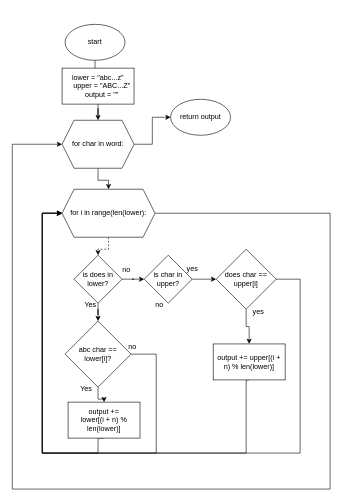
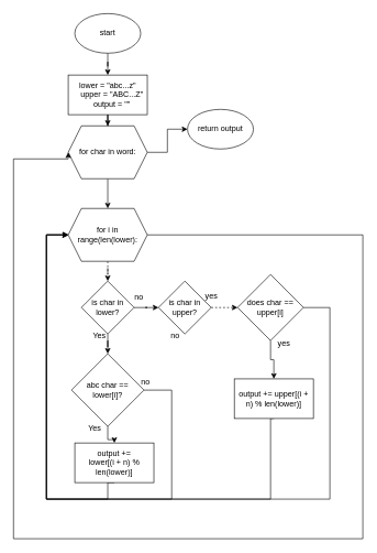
  <mxCell id="0" />
  <mxCell id="1" parent="0" />
  <mxCell id="2" style="edgeStyle=orthogonalEdgeStyle;rounded=0;orthogonalLoop=1;jettySize=auto;html=1;exitX=0.5;exitY=1;exitDx=0;exitDy=0;entryX=0;entryY=0.5;entryDx=0;entryDy=0;" parent="1" edge="1"><mxGeometry relative="1" as="geometry"><mxPoint x="100" y="575" as="targetPoint" /><Array as="points"><mxPoint x="160" y="735" /><mxPoint x="50" y="735" /><mxPoint x="50" y="575" /></Array></mxGeometry></mxCell>
  <mxCell id="3" value="" style="edgeStyle=orthogonalEdgeStyle;rounded=0;orthogonalLoop=1;jettySize=auto;html=1;" parent="1" source="4" target="6" edge="1"><mxGeometry relative="1" as="geometry" /></mxCell>
- <mxCell id="4" value="start" style="ellipse;whiteSpace=wrap;html=1;" parent="1" vertex="1"><mxGeometry x="108" y="40" width="100" height="60" as="geometry" /></mxCell>
+ <mxCell id="4" value="start" style="ellipse;whiteSpace=wrap;html=1;" parent="1" vertex="1"><mxGeometry x="113" y="20" width="100" height="60" as="geometry" /></mxCell>
  <mxCell id="5" value="" style="edgeStyle=orthogonalEdgeStyle;rounded=0;orthogonalLoop=1;jettySize=auto;html=1;" parent="1" source="6" target="9" edge="1"><mxGeometry relative="1" as="geometry" /></mxCell>
  <mxCell id="6" value="&lt;div&gt;lower = &quot;abc...z&quot;&lt;/div&gt;&lt;div&gt;&amp;nbsp; &amp;nbsp; upper = &quot;ABC...Z&quot;&lt;/div&gt;&lt;div&gt;&amp;nbsp; &amp;nbsp; output = &quot;&quot;&lt;/div&gt;" style="rounded=0;whiteSpace=wrap;html=1;" parent="1" vertex="1"><mxGeometry x="103" y="113" width="120" height="60" as="geometry" /></mxCell>
  <mxCell id="7" value="" style="edgeStyle=orthogonalEdgeStyle;rounded=0;orthogonalLoop=1;jettySize=auto;html=1;" parent="1" source="9" target="12" edge="1"><mxGeometry relative="1" as="geometry" /></mxCell>
  <mxCell id="8" value="" style="edgeStyle=orthogonalEdgeStyle;rounded=0;orthogonalLoop=1;jettySize=auto;html=1;" parent="1" source="9" target="35" edge="1"><mxGeometry relative="1" as="geometry" /></mxCell>
- <mxCell id="9" value="for char in word:" style="shape=hexagon;perimeter=hexagonPerimeter2;whiteSpace=wrap;html=1;fixedSize=1;rounded=0;" parent="1" vertex="1"><mxGeometry x="103" y="200" width="120" height="80" as="geometry" /></mxCell>
+ <mxCell id="9" value="for char in word:" style="shape=hexagon;perimeter=hexagonPerimeter2;whiteSpace=wrap;html=1;fixedSize=1;rounded=0;" parent="1" vertex="1"><mxGeometry x="103" y="190" width="120" height="80" as="geometry" /></mxCell>
  <mxCell id="10" value="" style="edgeStyle=orthogonalEdgeStyle;rounded=0;orthogonalLoop=1;jettySize=auto;html=1;dashed=1;" parent="1" source="12" target="15" edge="1"><mxGeometry relative="1" as="geometry" /></mxCell>
  <mxCell id="11" style="edgeStyle=orthogonalEdgeStyle;rounded=0;orthogonalLoop=1;jettySize=auto;html=1;exitX=1;exitY=0.5;exitDx=0;exitDy=0;entryX=0;entryY=0.5;entryDx=0;entryDy=0;" parent="1" source="12" target="9" edge="1"><mxGeometry relative="1" as="geometry"><Array as="points"><mxPoint x="550" y="355" /><mxPoint x="550" y="815" /><mxPoint x="20" y="815" /><mxPoint x="20" y="240" /></Array></mxGeometry></mxCell>
- <mxCell id="12" value="for i in range(len(lower):" style="shape=hexagon;perimeter=hexagonPerimeter2;whiteSpace=wrap;html=1;fixedSize=1;rounded=0;" parent="1" vertex="1"><mxGeometry x="103" y="315" width="155" height="80" as="geometry" /></mxCell>
+ <mxCell id="12" value="for i in range(len(lower):" style="shape=hexagon;perimeter=hexagonPerimeter2;whiteSpace=wrap;html=1;fixedSize=1;rounded=0;" parent="1" vertex="1"><mxGeometry x="103" y="315" width="120" height="80" as="geometry" /></mxCell>
  <mxCell id="13" value="" style="edgeStyle=orthogonalEdgeStyle;rounded=0;orthogonalLoop=1;jettySize=auto;html=1;" parent="1" source="15" target="17" edge="1"><mxGeometry relative="1" as="geometry" /></mxCell>
  <mxCell id="14" value="" style="edgeStyle=orthogonalEdgeStyle;rounded=0;orthogonalLoop=1;jettySize=auto;html=1;" parent="1" source="15" target="25" edge="1"><mxGeometry relative="1" as="geometry" /></mxCell>
- <mxCell id="15" value="is does in&lt;br&gt;lower?" style="rhombus;whiteSpace=wrap;html=1;rounded=0;" parent="1" vertex="1"><mxGeometry x="123" y="425" width="80" height="80" as="geometry" /></mxCell>
+ <mxCell id="15" value="is char in&lt;br&gt;lower?" style="rhombus;whiteSpace=wrap;html=1;rounded=0;" parent="1" vertex="1"><mxGeometry x="123" y="425" width="80" height="80" as="geometry" /></mxCell>
  <mxCell id="16" value="" style="edgeStyle=orthogonalEdgeStyle;rounded=0;orthogonalLoop=1;jettySize=auto;html=1;" parent="1" source="17" target="20" edge="1"><mxGeometry relative="1" as="geometry" /></mxCell>
  <mxCell id="17" value="abc char == lower[i]?" style="rhombus;whiteSpace=wrap;html=1;rounded=0;" parent="1" vertex="1"><mxGeometry x="108" y="535" width="110" height="110" as="geometry" /></mxCell>
  <mxCell id="18" value="Yes" style="text;html=1;align=center;verticalAlign=middle;resizable=0;points=[];autosize=1;strokeColor=none;fillColor=none;" parent="1" vertex="1"><mxGeometry x="130" y="493" width="40" height="30" as="geometry" /></mxCell>
  <mxCell id="19" style="edgeStyle=orthogonalEdgeStyle;rounded=0;orthogonalLoop=1;jettySize=auto;html=1;exitX=0.5;exitY=1;exitDx=0;exitDy=0;entryX=0;entryY=0.5;entryDx=0;entryDy=0;" parent="1" source="20" target="12" edge="1"><mxGeometry relative="1" as="geometry"><Array as="points"><mxPoint x="163" y="755" /><mxPoint x="70" y="755" /><mxPoint x="70" y="355" /></Array></mxGeometry></mxCell>
  <mxCell id="20" value="output += &lt;br&gt;lower[(i + n) % len(lower)]" style="whiteSpace=wrap;html=1;rounded=0;" parent="1" vertex="1"><mxGeometry x="113" y="670" width="120" height="60" as="geometry" /></mxCell>
  <mxCell id="21" value="Yes" style="text;html=1;align=center;verticalAlign=middle;resizable=0;points=[];autosize=1;strokeColor=none;fillColor=none;" parent="1" vertex="1"><mxGeometry x="123" y="633" width="40" height="30" as="geometry" /></mxCell>
  <mxCell id="22" style="edgeStyle=orthogonalEdgeStyle;rounded=0;orthogonalLoop=1;jettySize=auto;html=1;exitX=1;exitY=0.5;exitDx=0;exitDy=0;entryX=0;entryY=0.5;entryDx=0;entryDy=0;" parent="1" source="17" target="12" edge="1"><mxGeometry relative="1" as="geometry"><Array as="points"><mxPoint x="260" y="590" /><mxPoint x="260" y="755" /><mxPoint x="70" y="755" /><mxPoint x="70" y="355" /></Array></mxGeometry></mxCell>
  <mxCell id="23" value="no" style="text;html=1;align=center;verticalAlign=middle;resizable=0;points=[];autosize=1;strokeColor=none;fillColor=none;" parent="1" vertex="1"><mxGeometry x="200" y="563" width="40" height="30" as="geometry" /></mxCell>
- <mxCell id="24" value="" style="edgeStyle=orthogonalEdgeStyle;rounded=0;orthogonalLoop=1;jettySize=auto;html=1;" parent="1" source="25" target="30" edge="1"><mxGeometry relative="1" as="geometry" /></mxCell>
+ <mxCell id="24" value="" style="edgeStyle=orthogonalEdgeStyle;rounded=0;orthogonalLoop=1;jettySize=auto;html=1;dashed=1;" parent="1" source="25" target="30" edge="1"><mxGeometry relative="1" as="geometry" /></mxCell>
  <mxCell id="25" value="is char in upper?" style="rhombus;whiteSpace=wrap;html=1;rounded=0;" parent="1" vertex="1"><mxGeometry x="240" y="425" width="80" height="80" as="geometry" /></mxCell>
  <mxCell id="26" value="no" style="text;html=1;align=center;verticalAlign=middle;resizable=0;points=[];autosize=1;strokeColor=none;fillColor=none;" parent="1" vertex="1"><mxGeometry x="190" y="435" width="40" height="30" as="geometry" /></mxCell>
  <mxCell id="27" value="no" style="text;html=1;align=center;verticalAlign=middle;resizable=0;points=[];autosize=1;strokeColor=none;fillColor=none;" parent="1" vertex="1"><mxGeometry x="245" y="493" width="40" height="30" as="geometry" /></mxCell>
  <mxCell id="28" value="" style="edgeStyle=orthogonalEdgeStyle;rounded=0;orthogonalLoop=1;jettySize=auto;html=1;" parent="1" source="30" target="33" edge="1"><mxGeometry relative="1" as="geometry" /></mxCell>
  <mxCell id="29" style="edgeStyle=orthogonalEdgeStyle;rounded=0;orthogonalLoop=1;jettySize=auto;html=1;exitX=1;exitY=0.5;exitDx=0;exitDy=0;entryX=0;entryY=0.5;entryDx=0;entryDy=0;" parent="1" source="30" target="12" edge="1"><mxGeometry relative="1" as="geometry"><Array as="points"><mxPoint x="500" y="465" /><mxPoint x="500" y="755" /><mxPoint x="70" y="755" /><mxPoint x="70" y="355" /></Array></mxGeometry></mxCell>
  <mxCell id="30" value="does char == upper[i]" style="rhombus;whiteSpace=wrap;html=1;rounded=0;" parent="1" vertex="1"><mxGeometry x="360" y="415" width="100" height="100" as="geometry" /></mxCell>
  <mxCell id="31" value="yes" style="text;html=1;align=center;verticalAlign=middle;resizable=0;points=[];autosize=1;strokeColor=none;fillColor=none;" parent="1" vertex="1"><mxGeometry x="300" y="433" width="40" height="30" as="geometry" /></mxCell>
  <mxCell id="32" style="edgeStyle=orthogonalEdgeStyle;rounded=0;orthogonalLoop=1;jettySize=auto;html=1;exitX=0.5;exitY=1;exitDx=0;exitDy=0;entryX=0;entryY=0.5;entryDx=0;entryDy=0;" parent="1" source="33" target="12" edge="1"><mxGeometry relative="1" as="geometry"><Array as="points"><mxPoint x="410" y="755" /><mxPoint x="70" y="755" /><mxPoint x="70" y="355" /></Array></mxGeometry></mxCell>
  <mxCell id="33" value="output += upper[(i + n) % len(lower)]" style="whiteSpace=wrap;html=1;rounded=0;" parent="1" vertex="1"><mxGeometry x="355" y="573" width="120" height="60" as="geometry" /></mxCell>
  <mxCell id="34" value="yes" style="text;html=1;align=center;verticalAlign=middle;resizable=0;points=[];autosize=1;strokeColor=none;fillColor=none;" parent="1" vertex="1"><mxGeometry x="410" y="505" width="40" height="30" as="geometry" /></mxCell>
  <mxCell id="35" value="return output" style="ellipse;whiteSpace=wrap;html=1;" parent="1" vertex="1"><mxGeometry x="284" y="165" width="100" height="60" as="geometry" /></mxCell>
